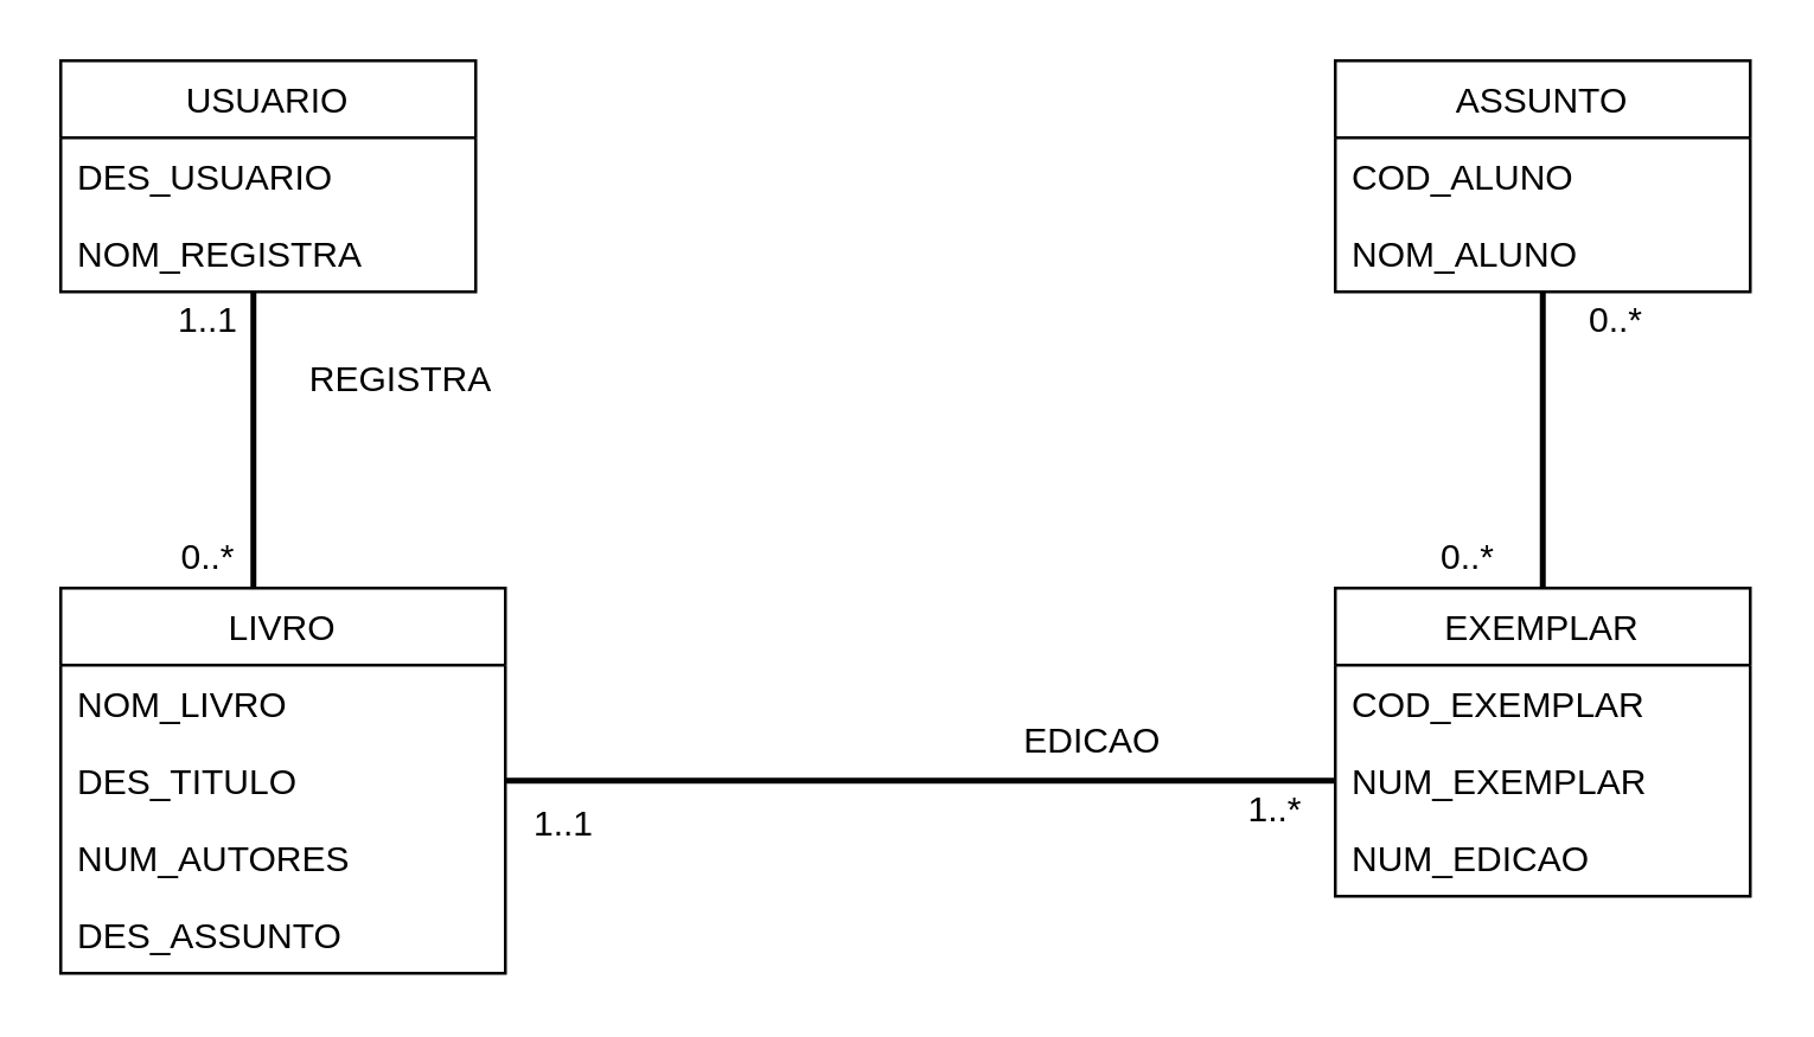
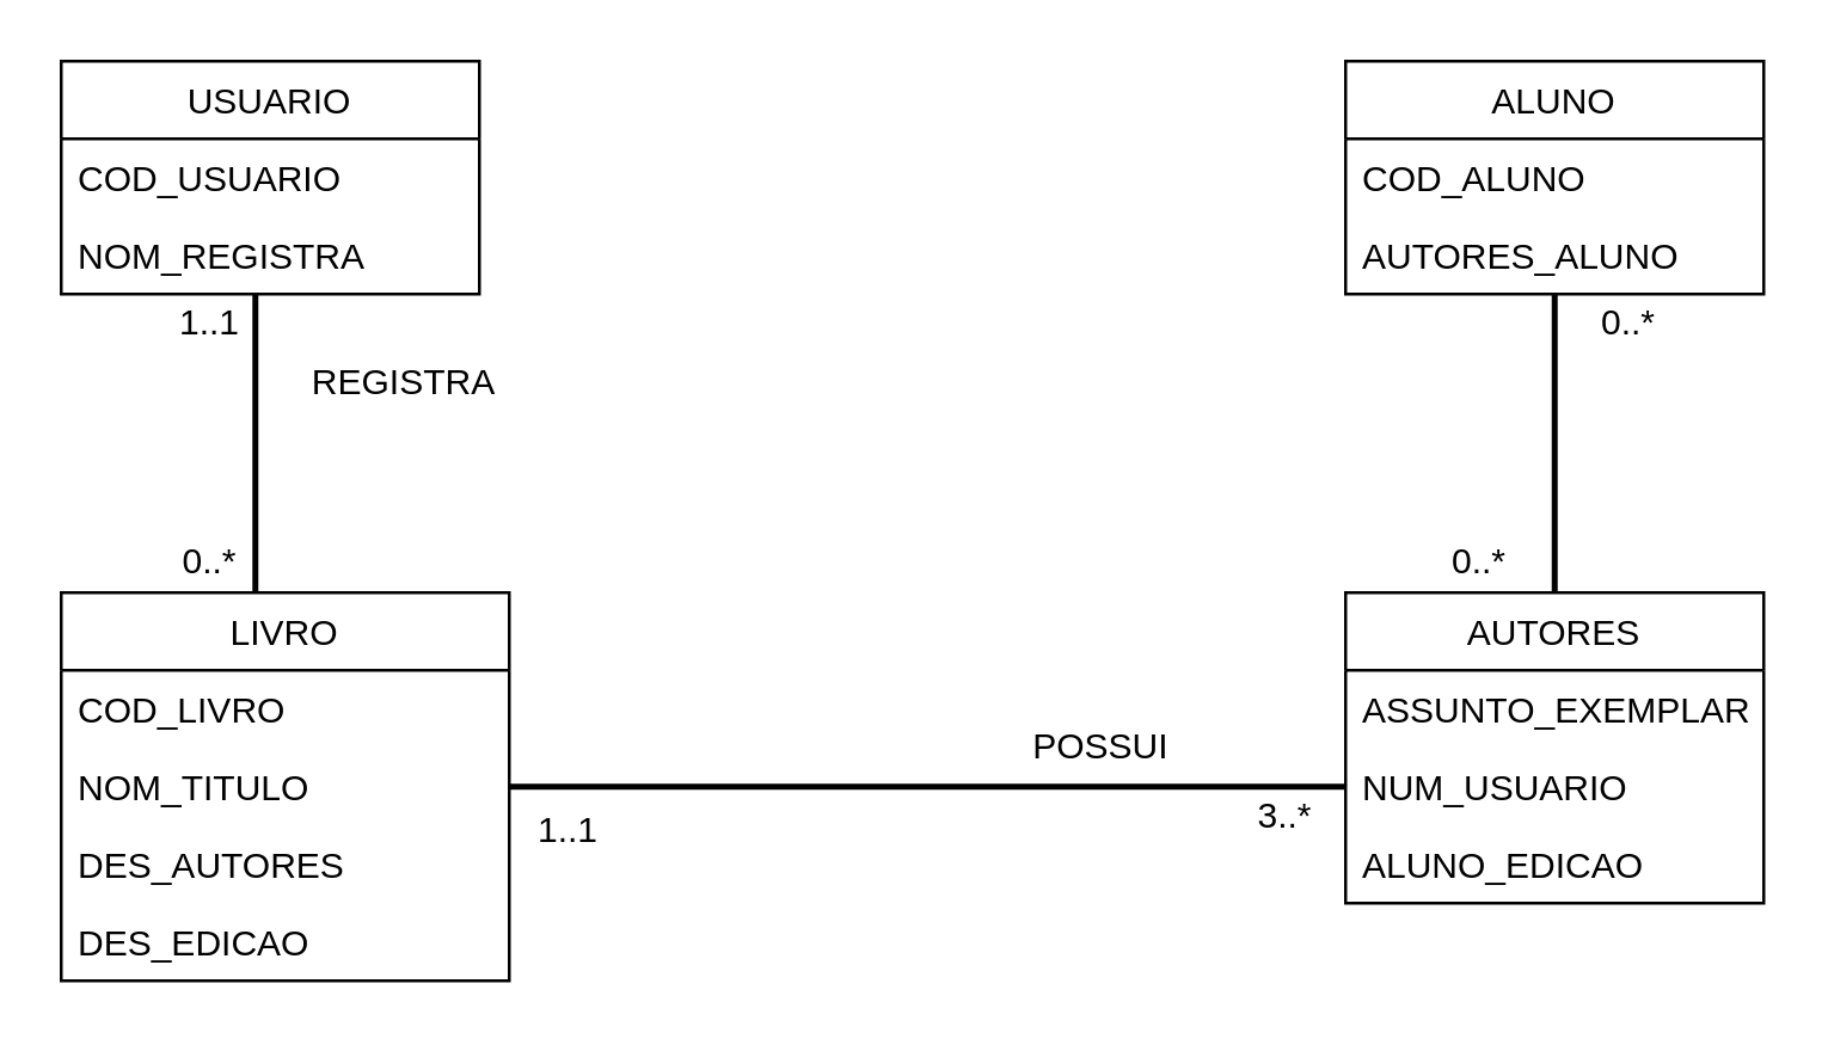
  <mxCell id="0" />
  <mxCell id="1" parent="0" />
- <mxCell id="2" value="ASSUNTO" style="swimlane;fontStyle=0;childLayout=stackLayout;horizontal=1;startSize=26;fillColor=none;horizontalStack=0;resizeParent=1;resizeParentMax=0;resizeLast=0;collapsible=1;marginBottom=0;" vertex="1" parent="1"><mxGeometry x="450" y="20" width="140" height="78" as="geometry" /></mxCell>
+ <mxCell id="2" value="ALUNO" style="swimlane;fontStyle=0;childLayout=stackLayout;horizontal=1;startSize=26;fillColor=none;horizontalStack=0;resizeParent=1;resizeParentMax=0;resizeLast=0;collapsible=1;marginBottom=0;" vertex="1" parent="1"><mxGeometry x="450" y="20" width="140" height="78" as="geometry" /></mxCell>
  <mxCell id="3" value="COD_ALUNO" style="text;strokeColor=none;fillColor=none;align=left;verticalAlign=top;spacingLeft=4;spacingRight=4;overflow=hidden;rotatable=0;points=[[0,0.5],[1,0.5]];portConstraint=eastwest;" vertex="1" parent="2"><mxGeometry y="26" width="140" height="26" as="geometry" /></mxCell>
- <mxCell id="4" value="NOM_ALUNO" style="text;strokeColor=none;fillColor=none;align=left;verticalAlign=top;spacingLeft=4;spacingRight=4;overflow=hidden;rotatable=0;points=[[0,0.5],[1,0.5]];portConstraint=eastwest;" vertex="1" parent="2"><mxGeometry y="52" width="140" height="26" as="geometry" /></mxCell>
+ <mxCell id="4" value="AUTORES_ALUNO" style="text;strokeColor=none;fillColor=none;align=left;verticalAlign=top;spacingLeft=4;spacingRight=4;overflow=hidden;rotatable=0;points=[[0,0.5],[1,0.5]];portConstraint=eastwest;" vertex="1" parent="2"><mxGeometry y="52" width="140" height="26" as="geometry" /></mxCell>
  <mxCell id="5" value="USUARIO" style="swimlane;fontStyle=0;childLayout=stackLayout;horizontal=1;startSize=26;fillColor=none;horizontalStack=0;resizeParent=1;resizeParentMax=0;resizeLast=0;collapsible=1;marginBottom=0;" vertex="1" parent="1"><mxGeometry x="20" y="20" width="140" height="78" as="geometry" /></mxCell>
- <mxCell id="6" value="DES_USUARIO" style="text;strokeColor=none;fillColor=none;align=left;verticalAlign=top;spacingLeft=4;spacingRight=4;overflow=hidden;rotatable=0;points=[[0,0.5],[1,0.5]];portConstraint=eastwest;" vertex="1" parent="5"><mxGeometry y="26" width="140" height="26" as="geometry" /></mxCell>
+ <mxCell id="6" value="COD_USUARIO" style="text;strokeColor=none;fillColor=none;align=left;verticalAlign=top;spacingLeft=4;spacingRight=4;overflow=hidden;rotatable=0;points=[[0,0.5],[1,0.5]];portConstraint=eastwest;" vertex="1" parent="5"><mxGeometry y="26" width="140" height="26" as="geometry" /></mxCell>
  <mxCell id="7" value="NOM_REGISTRA" style="text;strokeColor=none;fillColor=none;align=left;verticalAlign=top;spacingLeft=4;spacingRight=4;overflow=hidden;rotatable=0;points=[[0,0.5],[1,0.5]];portConstraint=eastwest;" vertex="1" parent="5"><mxGeometry y="52" width="140" height="26" as="geometry" /></mxCell>
  <mxCell id="8" value="LIVRO" style="swimlane;fontStyle=0;childLayout=stackLayout;horizontal=1;startSize=26;fillColor=none;horizontalStack=0;resizeParent=1;resizeParentMax=0;resizeLast=0;collapsible=1;marginBottom=0;" vertex="1" parent="1"><mxGeometry x="20" y="198" width="150" height="130" as="geometry" /></mxCell>
- <mxCell id="9" value="NOM_LIVRO" style="text;strokeColor=none;fillColor=none;align=left;verticalAlign=top;spacingLeft=4;spacingRight=4;overflow=hidden;rotatable=0;points=[[0,0.5],[1,0.5]];portConstraint=eastwest;" vertex="1" parent="8"><mxGeometry y="26" width="150" height="26" as="geometry" /></mxCell>
- <mxCell id="10" value="DES_TITULO" style="text;strokeColor=none;fillColor=none;align=left;verticalAlign=top;spacingLeft=4;spacingRight=4;overflow=hidden;rotatable=0;points=[[0,0.5],[1,0.5]];portConstraint=eastwest;" vertex="1" parent="8"><mxGeometry y="52" width="150" height="26" as="geometry" /></mxCell>
- <mxCell id="11" value="NUM_AUTORES" style="text;strokeColor=none;fillColor=none;align=left;verticalAlign=top;spacingLeft=4;spacingRight=4;overflow=hidden;rotatable=0;points=[[0,0.5],[1,0.5]];portConstraint=eastwest;" vertex="1" parent="8"><mxGeometry y="78" width="150" height="26" as="geometry" /></mxCell>
- <mxCell id="12" value="DES_ASSUNTO" style="text;strokeColor=none;fillColor=none;align=left;verticalAlign=top;spacingLeft=4;spacingRight=4;overflow=hidden;rotatable=0;points=[[0,0.5],[1,0.5]];portConstraint=eastwest;" vertex="1" parent="8"><mxGeometry y="104" width="150" height="26" as="geometry" /></mxCell>
- <mxCell id="13" value="EXEMPLAR" style="swimlane;fontStyle=0;childLayout=stackLayout;horizontal=1;startSize=26;fillColor=none;horizontalStack=0;resizeParent=1;resizeParentMax=0;resizeLast=0;collapsible=1;marginBottom=0;" vertex="1" parent="1"><mxGeometry x="450" y="198" width="140" height="104" as="geometry" /></mxCell>
- <mxCell id="14" value="COD_EXEMPLAR" style="text;strokeColor=none;fillColor=none;align=left;verticalAlign=top;spacingLeft=4;spacingRight=4;overflow=hidden;rotatable=0;points=[[0,0.5],[1,0.5]];portConstraint=eastwest;" vertex="1" parent="13"><mxGeometry y="26" width="140" height="26" as="geometry" /></mxCell>
- <mxCell id="15" value="NUM_EXEMPLAR" style="text;strokeColor=none;fillColor=none;align=left;verticalAlign=top;spacingLeft=4;spacingRight=4;overflow=hidden;rotatable=0;points=[[0,0.5],[1,0.5]];portConstraint=eastwest;" vertex="1" parent="13"><mxGeometry y="52" width="140" height="26" as="geometry" /></mxCell>
- <mxCell id="16" value="NUM_EDICAO" style="text;strokeColor=none;fillColor=none;align=left;verticalAlign=top;spacingLeft=4;spacingRight=4;overflow=hidden;rotatable=0;points=[[0,0.5],[1,0.5]];portConstraint=eastwest;" vertex="1" parent="13"><mxGeometry y="78" width="140" height="26" as="geometry" /></mxCell>
+ <mxCell id="9" value="COD_LIVRO" style="text;strokeColor=none;fillColor=none;align=left;verticalAlign=top;spacingLeft=4;spacingRight=4;overflow=hidden;rotatable=0;points=[[0,0.5],[1,0.5]];portConstraint=eastwest;" vertex="1" parent="8"><mxGeometry y="26" width="150" height="26" as="geometry" /></mxCell>
+ <mxCell id="10" value="NOM_TITULO" style="text;strokeColor=none;fillColor=none;align=left;verticalAlign=top;spacingLeft=4;spacingRight=4;overflow=hidden;rotatable=0;points=[[0,0.5],[1,0.5]];portConstraint=eastwest;" vertex="1" parent="8"><mxGeometry y="52" width="150" height="26" as="geometry" /></mxCell>
+ <mxCell id="11" value="DES_AUTORES" style="text;strokeColor=none;fillColor=none;align=left;verticalAlign=top;spacingLeft=4;spacingRight=4;overflow=hidden;rotatable=0;points=[[0,0.5],[1,0.5]];portConstraint=eastwest;" vertex="1" parent="8"><mxGeometry y="78" width="150" height="26" as="geometry" /></mxCell>
+ <mxCell id="12" value="DES_EDICAO" style="text;strokeColor=none;fillColor=none;align=left;verticalAlign=top;spacingLeft=4;spacingRight=4;overflow=hidden;rotatable=0;points=[[0,0.5],[1,0.5]];portConstraint=eastwest;" vertex="1" parent="8"><mxGeometry y="104" width="150" height="26" as="geometry" /></mxCell>
+ <mxCell id="13" value="AUTORES" style="swimlane;fontStyle=0;childLayout=stackLayout;horizontal=1;startSize=26;fillColor=none;horizontalStack=0;resizeParent=1;resizeParentMax=0;resizeLast=0;collapsible=1;marginBottom=0;" vertex="1" parent="1"><mxGeometry x="450" y="198" width="140" height="104" as="geometry" /></mxCell>
+ <mxCell id="14" value="ASSUNTO_EXEMPLAR" style="text;strokeColor=none;fillColor=none;align=left;verticalAlign=top;spacingLeft=4;spacingRight=4;overflow=hidden;rotatable=0;points=[[0,0.5],[1,0.5]];portConstraint=eastwest;" vertex="1" parent="13"><mxGeometry y="26" width="140" height="26" as="geometry" /></mxCell>
+ <mxCell id="15" value="NUM_USUARIO" style="text;strokeColor=none;fillColor=none;align=left;verticalAlign=top;spacingLeft=4;spacingRight=4;overflow=hidden;rotatable=0;points=[[0,0.5],[1,0.5]];portConstraint=eastwest;" vertex="1" parent="13"><mxGeometry y="52" width="140" height="26" as="geometry" /></mxCell>
+ <mxCell id="16" value="ALUNO_EDICAO" style="text;strokeColor=none;fillColor=none;align=left;verticalAlign=top;spacingLeft=4;spacingRight=4;overflow=hidden;rotatable=0;points=[[0,0.5],[1,0.5]];portConstraint=eastwest;" vertex="1" parent="13"><mxGeometry y="78" width="140" height="26" as="geometry" /></mxCell>
  <mxCell id="17" value="" style="line;strokeWidth=2;html=1;" vertex="1" parent="1"><mxGeometry x="170" y="258" width="280" height="10" as="geometry" /></mxCell>
  <mxCell id="18" value="" style="line;strokeWidth=2;direction=south;html=1;" vertex="1" parent="1"><mxGeometry x="515" y="98" width="10" height="100" as="geometry" /></mxCell>
  <mxCell id="19" value="" style="line;strokeWidth=2;direction=south;html=1;" vertex="1" parent="1"><mxGeometry x="80" y="98" width="10" height="100" as="geometry" /></mxCell>
- <mxCell id="20" value="EDICAO&amp;nbsp;" style="text;html=1;strokeColor=none;fillColor=none;align=center;verticalAlign=middle;whiteSpace=wrap;rounded=0;" vertex="1" parent="1"><mxGeometry x="350" y="225" width="40" height="50" as="geometry" /></mxCell>
+ <mxCell id="20" value="POSSUI&amp;nbsp;" style="text;html=1;strokeColor=none;fillColor=none;align=center;verticalAlign=middle;whiteSpace=wrap;rounded=0;" vertex="1" parent="1"><mxGeometry x="350" y="225" width="40" height="50" as="geometry" /></mxCell>
  <mxCell id="21" value="REGISTRA" style="text;html=1;strokeColor=none;fillColor=none;align=center;verticalAlign=middle;whiteSpace=wrap;rounded=0;" vertex="1" parent="1"><mxGeometry x="115" y="118" width="40" height="20" as="geometry" /></mxCell>
  <mxCell id="22" value="1..1" style="text;html=1;strokeColor=none;fillColor=none;align=center;verticalAlign=middle;whiteSpace=wrap;rounded=0;" vertex="1" parent="1"><mxGeometry x="50" y="98" width="40" height="20" as="geometry" /></mxCell>
  <mxCell id="23" value="0..*" style="text;html=1;strokeColor=none;fillColor=none;align=center;verticalAlign=middle;whiteSpace=wrap;rounded=0;" vertex="1" parent="1"><mxGeometry x="525" y="48" width="40" height="120" as="geometry" /></mxCell>
  <mxCell id="24" value="0..*" style="text;html=1;strokeColor=none;fillColor=none;align=center;verticalAlign=middle;whiteSpace=wrap;rounded=0;" vertex="1" parent="1"><mxGeometry x="50" y="178" width="40" height="20" as="geometry" /></mxCell>
  <mxCell id="25" value="0..*" style="text;html=1;strokeColor=none;fillColor=none;align=center;verticalAlign=middle;whiteSpace=wrap;rounded=0;" vertex="1" parent="1"><mxGeometry x="475" y="178" width="40" height="20" as="geometry" /></mxCell>
  <mxCell id="26" value="1..1" style="text;html=1;strokeColor=none;fillColor=none;align=center;verticalAlign=middle;whiteSpace=wrap;rounded=0;" vertex="1" parent="1"><mxGeometry x="170" y="268" width="40" height="20" as="geometry" /></mxCell>
- <mxCell id="27" value="1..*" style="text;html=1;strokeColor=none;fillColor=none;align=center;verticalAlign=middle;whiteSpace=wrap;rounded=0;" vertex="1" parent="1"><mxGeometry x="410" y="258" width="40" height="30" as="geometry" /></mxCell>
+ <mxCell id="27" value="3..*" style="text;html=1;strokeColor=none;fillColor=none;align=center;verticalAlign=middle;whiteSpace=wrap;rounded=0;" vertex="1" parent="1"><mxGeometry x="410" y="258" width="40" height="30" as="geometry" /></mxCell>
